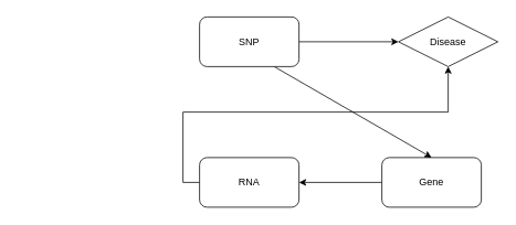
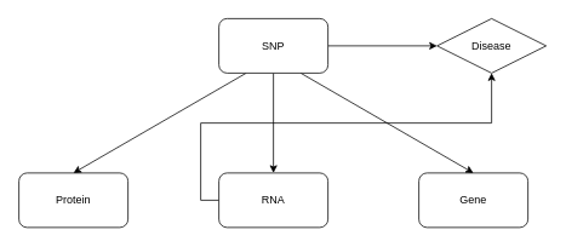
  <mxCell id="0" />
  <mxCell id="1" parent="0" />
  <mxCell id="2" value="Disease" style="rhombus;whiteSpace=wrap;html=1;" vertex="1" parent="1"><mxGeometry x="480" y="20" width="120" height="60" as="geometry" /></mxCell>
- <mxCell id="3" style="edgeStyle=orthogonalEdgeStyle;rounded=0;orthogonalLoop=1;jettySize=auto;html=1;exitX=0;exitY=0.5;exitDx=0;exitDy=0;entryX=1;entryY=0.5;entryDx=0;entryDy=0;" edge="1" parent="1" source="4" target="6"><mxGeometry relative="1" as="geometry" /></mxCell>
  <mxCell id="4" value="Gene" style="rounded=1;whiteSpace=wrap;html=1;" vertex="1" parent="1"><mxGeometry x="460" y="190" width="120" height="60" as="geometry" /></mxCell>
  <mxCell id="5" style="edgeStyle=orthogonalEdgeStyle;rounded=0;orthogonalLoop=1;jettySize=auto;html=1;exitX=0;exitY=0.5;exitDx=0;exitDy=0;" edge="1" parent="1" source="6" target="2"><mxGeometry relative="1" as="geometry" /></mxCell>
  <mxCell id="6" value="RNA" style="rounded=1;whiteSpace=wrap;html=1;" vertex="1" parent="1"><mxGeometry x="240" y="190" width="120" height="60" as="geometry" /></mxCell>
+ <mxCell id="7" value="Protein" style="rounded=1;whiteSpace=wrap;html=1;" vertex="1" parent="1"><mxGeometry x="20" y="190" width="120" height="60" as="geometry" /></mxCell>
  <mxCell id="8" style="edgeStyle=orthogonalEdgeStyle;rounded=0;orthogonalLoop=1;jettySize=auto;html=1;exitX=1;exitY=0.5;exitDx=0;exitDy=0;" edge="1" parent="1" source="12" target="2"><mxGeometry relative="1" as="geometry" /></mxCell>
  <mxCell id="9" style="rounded=0;orthogonalLoop=1;jettySize=auto;html=1;exitX=0.75;exitY=1;exitDx=0;exitDy=0;entryX=0.5;entryY=0;entryDx=0;entryDy=0;" edge="1" parent="1" source="12" target="4"><mxGeometry relative="1" as="geometry" /></mxCell>
+ <mxCell id="10" style="edgeStyle=none;rounded=0;orthogonalLoop=1;jettySize=auto;html=1;exitX=0.5;exitY=1;exitDx=0;exitDy=0;entryX=0.5;entryY=0;entryDx=0;entryDy=0;" edge="1" parent="1" source="12" target="6"><mxGeometry relative="1" as="geometry" /></mxCell>
+ <mxCell id="11" style="edgeStyle=none;rounded=0;orthogonalLoop=1;jettySize=auto;html=1;exitX=0.25;exitY=1;exitDx=0;exitDy=0;entryX=0.5;entryY=0;entryDx=0;entryDy=0;" edge="1" parent="1" source="12" target="7"><mxGeometry relative="1" as="geometry" /></mxCell>
  <mxCell id="12" value="SNP" style="rounded=1;whiteSpace=wrap;html=1;" vertex="1" parent="1"><mxGeometry x="240" y="20" width="120" height="60" as="geometry" /></mxCell>
